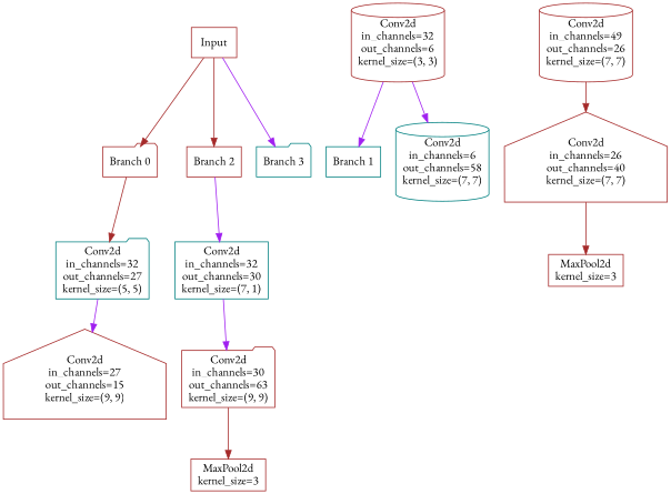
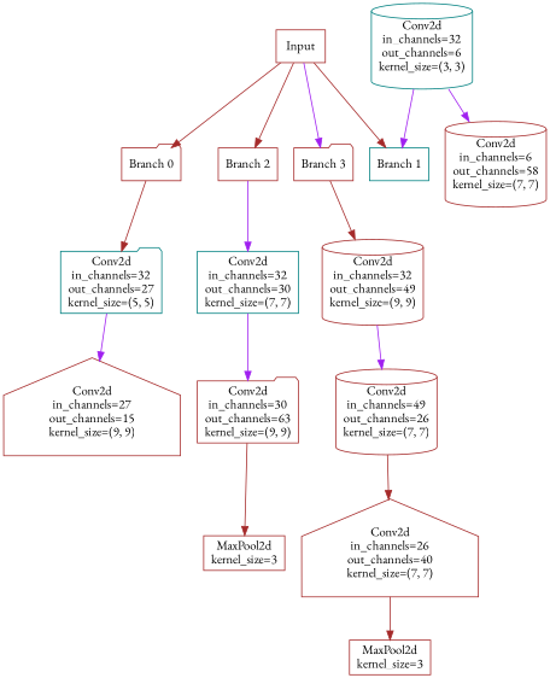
  digraph {
    fontname="EB Garamond"
    node [color=brown fontname="EB Garamond" shape=box]
    edge [color=brown fontname="EB Garamond"]
    n1 [label=Input]
    n2 [label="Branch 0" shape=folder]
    n3 [color=teal label="Branch 1"]
    n4 [label="Branch 2"]
-   n5 [color=teal label="Branch 3" shape=folder]
+   n5 [label="Branch 3" shape=folder]
    n6 [color=teal label="Conv2d\nin_channels=32\nout_channels=27\nkernel_size=(5, 5)" shape=folder]
-   n7 [color=teal label="Conv2d\nin_channels=32\nout_channels=30\nkernel_size=(7, 1)"]
+   n7 [color=teal label="Conv2d\nin_channels=32\nout_channels=30\nkernel_size=(7, 7)"]
+   n8 [label="Conv2d\nin_channels=32\nout_channels=49\nkernel_size=(9, 9)" shape=cylinder]
    n9 [label="Conv2d\nin_channels=27\nout_channels=15\nkernel_size=(9, 9)" shape=house]
-   n10 [label="Conv2d\nin_channels=32\nout_channels=6\nkernel_size=(3, 3)" shape=cylinder]
-   n11 [color=teal label="Conv2d\nin_channels=6\nout_channels=58\nkernel_size=(7, 7)" shape=cylinder]
+   n10 [color=teal label="Conv2d\nin_channels=32\nout_channels=6\nkernel_size=(3, 3)" shape=cylinder]
+   n11 [label="Conv2d\nin_channels=6\nout_channels=58\nkernel_size=(7, 7)" shape=cylinder]
    n12 [label="Conv2d\nin_channels=30\nout_channels=63\nkernel_size=(9, 9)" shape=folder]
    n13 [label="MaxPool2d\nkernel_size=3"]
    n14 [label="Conv2d\nin_channels=49\nout_channels=26\nkernel_size=(7, 7)" shape=cylinder]
    n15 [label="Conv2d\nin_channels=26\nout_channels=40\nkernel_size=(7, 7)" shape=house]
    n16 [label="MaxPool2d\nkernel_size=3"]
    n1 -> n2
+   n1 -> n3
    n1 -> n4
    n1 -> n5 [color=purple]
    n2 -> n6
    n4 -> n7 [color=purple]
+   n5 -> n8
    n6 -> n9 [color=purple]
    n7 -> n12 [color=purple]
+   n8 -> n14 [color=purple]
    n10 -> n3 [color=purple]
    n10 -> n11 [color=purple]
    n12 -> n13
    n14 -> n15
    n15 -> n16
  }
